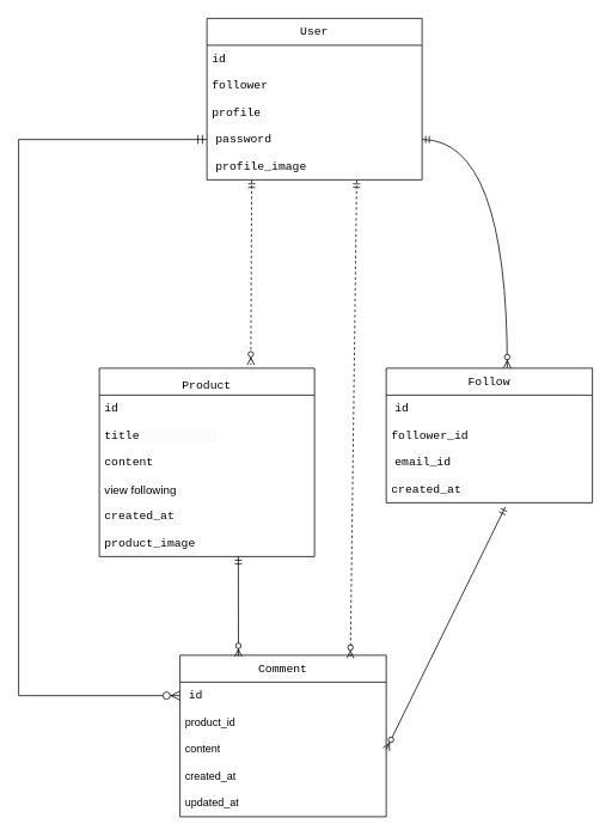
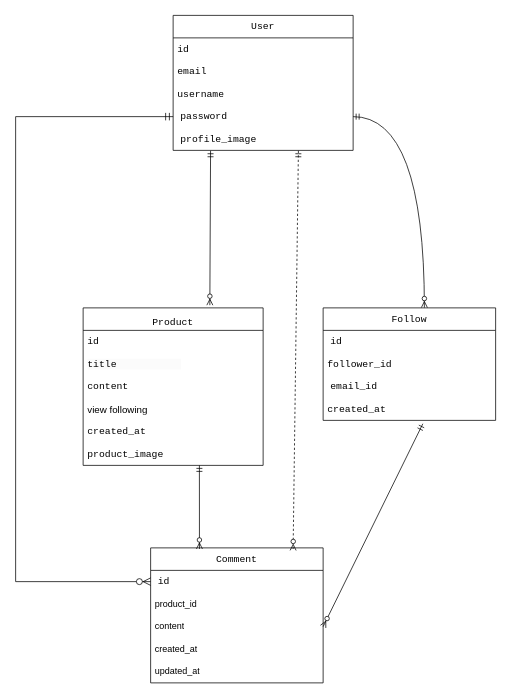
  <mxCell id="0" />
  <mxCell id="1" parent="0" />
  <mxCell id="2" value="&lt;div style=&quot;text-align: left;&quot;&gt;&lt;span style=&quot;background-color: transparent; color: light-dark(rgb(0, 0, 0), rgb(255, 255, 255)); font-size: 13px;&quot;&gt;&lt;font face=&quot;Menlo, Monaco, Courier New, monospace&quot;&gt;User&lt;/font&gt;&lt;/span&gt;&lt;/div&gt;" style="swimlane;fontStyle=0;childLayout=stackLayout;horizontal=1;startSize=30;horizontalStack=0;resizeParent=1;resizeParentMax=0;resizeLast=0;collapsible=1;marginBottom=0;whiteSpace=wrap;html=1;" parent="1" vertex="1"><mxGeometry x="230" y="20" width="240" height="180" as="geometry" /></mxCell>
  <mxCell id="3" value="&lt;font face=&quot;Menlo, Monaco, Courier New, monospace&quot;&gt;&lt;span style=&quot;font-size: 13px;&quot;&gt;id&lt;/span&gt;&lt;/font&gt;" style="text;strokeColor=none;fillColor=none;align=left;verticalAlign=middle;spacingLeft=4;spacingRight=4;overflow=hidden;points=[[0,0.5],[1,0.5]];portConstraint=eastwest;rotatable=0;whiteSpace=wrap;html=1;" parent="2" vertex="1"><mxGeometry y="30" width="240" height="30" as="geometry" /></mxCell>
- <mxCell id="4" value="&lt;font face=&quot;Menlo, Monaco, Courier New, monospace&quot;&gt;&lt;span style=&quot;font-size: 13px;&quot;&gt;follower&lt;/span&gt;&lt;/font&gt;" style="text;strokeColor=none;fillColor=none;align=left;verticalAlign=middle;spacingLeft=4;spacingRight=4;overflow=hidden;points=[[0,0.5],[1,0.5]];portConstraint=eastwest;rotatable=0;whiteSpace=wrap;html=1;" parent="2" vertex="1"><mxGeometry y="60" width="240" height="30" as="geometry" /></mxCell>
- <mxCell id="5" value="&lt;font face=&quot;Menlo, Monaco, Courier New, monospace&quot;&gt;&lt;span style=&quot;font-size: 13px;&quot;&gt;profile&lt;/span&gt;&lt;/font&gt;" style="text;strokeColor=none;fillColor=none;align=left;verticalAlign=middle;spacingLeft=4;spacingRight=4;overflow=hidden;points=[[0,0.5],[1,0.5]];portConstraint=eastwest;rotatable=0;whiteSpace=wrap;html=1;" parent="2" vertex="1"><mxGeometry y="90" width="240" height="30" as="geometry" /></mxCell>
+ <mxCell id="4" value="&lt;font face=&quot;Menlo, Monaco, Courier New, monospace&quot;&gt;&lt;span style=&quot;font-size: 13px;&quot;&gt;email&lt;/span&gt;&lt;/font&gt;" style="text;strokeColor=none;fillColor=none;align=left;verticalAlign=middle;spacingLeft=4;spacingRight=4;overflow=hidden;points=[[0,0.5],[1,0.5]];portConstraint=eastwest;rotatable=0;whiteSpace=wrap;html=1;" parent="2" vertex="1"><mxGeometry y="60" width="240" height="30" as="geometry" /></mxCell>
+ <mxCell id="5" value="&lt;font face=&quot;Menlo, Monaco, Courier New, monospace&quot;&gt;&lt;span style=&quot;font-size: 13px;&quot;&gt;username&lt;/span&gt;&lt;/font&gt;" style="text;strokeColor=none;fillColor=none;align=left;verticalAlign=middle;spacingLeft=4;spacingRight=4;overflow=hidden;points=[[0,0.5],[1,0.5]];portConstraint=eastwest;rotatable=0;whiteSpace=wrap;html=1;" parent="2" vertex="1"><mxGeometry y="90" width="240" height="30" as="geometry" /></mxCell>
  <mxCell id="6" value="&lt;span style=&quot;font-size: 13px; font-style: normal; font-variant-ligatures: normal; font-variant-caps: normal; font-weight: 400; letter-spacing: normal; orphans: 2; text-align: left; text-indent: 0px; text-transform: none; widows: 2; word-spacing: 0px; -webkit-text-stroke-width: 0px; white-space: normal; text-decoration-thickness: initial; text-decoration-style: initial; text-decoration-color: initial; background-color: var(--vscode-textCodeBlock-background); border-radius: 4px; padding: 1px 4px; word-break: break-word; font-family: Menlo, Monaco, &amp;quot;Courier New&amp;quot;, monospace; cursor: pointer; color: var(--vscode-textLink-foreground);&quot; class=&quot;markdown-inline-code&quot;&gt;&lt;span&gt;password&lt;/span&gt;&lt;/span&gt;" style="text;strokeColor=none;fillColor=none;align=left;verticalAlign=middle;spacingLeft=4;spacingRight=4;overflow=hidden;points=[[0,0.5],[1,0.5]];portConstraint=eastwest;rotatable=0;whiteSpace=wrap;html=1;" parent="2" vertex="1"><mxGeometry y="120" width="240" height="30" as="geometry" /></mxCell>
  <mxCell id="7" value="&lt;span style=&quot;font-size: 13px; font-style: normal; font-variant-ligatures: normal; font-variant-caps: normal; font-weight: 400; letter-spacing: normal; orphans: 2; text-align: left; text-indent: 0px; text-transform: none; widows: 2; word-spacing: 0px; -webkit-text-stroke-width: 0px; white-space: normal; text-decoration-thickness: initial; text-decoration-style: initial; text-decoration-color: initial; background-color: var(--vscode-textCodeBlock-background); border-radius: 4px; padding: 1px 4px; word-break: break-word; font-family: Menlo, Monaco, &amp;quot;Courier New&amp;quot;, monospace; cursor: pointer; color: var(--vscode-textLink-foreground);&quot; class=&quot;markdown-inline-code&quot;&gt;&lt;span&gt;profile_image&lt;/span&gt;&lt;/span&gt;" style="text;strokeColor=none;fillColor=none;align=left;verticalAlign=middle;spacingLeft=4;spacingRight=4;overflow=hidden;points=[[0,0.5],[1,0.5]];portConstraint=eastwest;rotatable=0;whiteSpace=wrap;html=1;" parent="2" vertex="1"><mxGeometry y="150" width="240" height="30" as="geometry" /></mxCell>
  <mxCell id="8" value="&lt;span style=&quot;font-family: Menlo, Monaco, &amp;quot;Courier New&amp;quot;, monospace; font-size: 13px; text-align: left;&quot;&gt;Product&lt;/span&gt;" style="swimlane;fontStyle=0;childLayout=stackLayout;horizontal=1;startSize=30;horizontalStack=0;resizeParent=1;resizeParentMax=0;resizeLast=0;collapsible=1;marginBottom=0;whiteSpace=wrap;html=1;verticalAlign=bottom;" parent="1" vertex="1"><mxGeometry x="110" y="410" width="240" height="210" as="geometry" /></mxCell>
  <mxCell id="9" value="&lt;span style=&quot;font-family: Menlo, Monaco, &amp;quot;Courier New&amp;quot;, monospace; font-size: 13px;&quot;&gt;id&lt;span style=&quot;white-space: pre;&quot;&gt;&#09;&lt;/span&gt;&lt;span style=&quot;white-space: pre;&quot;&gt;&#09;&lt;/span&gt;&lt;/span&gt;" style="text;strokeColor=none;fillColor=none;align=left;verticalAlign=middle;spacingLeft=4;spacingRight=4;overflow=hidden;points=[[0,0.5],[1,0.5]];portConstraint=eastwest;rotatable=0;whiteSpace=wrap;html=1;" parent="8" vertex="1"><mxGeometry y="30" width="240" height="30" as="geometry" /></mxCell>
  <mxCell id="10" value="&lt;span style=&quot;color: rgb(0, 0, 0); font-family: Menlo, Monaco, &amp;quot;Courier New&amp;quot;, monospace; font-size: 13px; font-style: normal; font-variant-ligatures: normal; font-variant-caps: normal; font-weight: 400; letter-spacing: normal; orphans: 2; text-align: left; text-indent: 0px; text-transform: none; widows: 2; word-spacing: 0px; -webkit-text-stroke-width: 0px; white-space: normal; background-color: rgb(251, 251, 251); text-decoration-thickness: initial; text-decoration-style: initial; text-decoration-color: initial; float: none; display: inline !important;&quot;&gt;title&lt;span style=&quot;white-space: pre;&quot;&gt;&#09;&lt;/span&gt;&lt;span style=&quot;white-space: pre;&quot;&gt;&#09;&lt;/span&gt;&lt;/span&gt;" style="text;strokeColor=none;fillColor=none;align=left;verticalAlign=middle;spacingLeft=4;spacingRight=4;overflow=hidden;points=[[0,0.5],[1,0.5]];portConstraint=eastwest;rotatable=0;whiteSpace=wrap;html=1;" parent="8" vertex="1"><mxGeometry y="60" width="240" height="30" as="geometry" /></mxCell>
  <mxCell id="11" value="&lt;font face=&quot;Menlo, Monaco, Courier New, monospace&quot;&gt;&lt;span style=&quot;font-size: 13px;&quot;&gt;content&lt;/span&gt;&lt;/font&gt;" style="text;strokeColor=none;fillColor=none;align=left;verticalAlign=middle;spacingLeft=4;spacingRight=4;overflow=hidden;points=[[0,0.5],[1,0.5]];portConstraint=eastwest;rotatable=0;whiteSpace=wrap;html=1;" parent="8" vertex="1"><mxGeometry y="90" width="240" height="30" as="geometry" /></mxCell>
  <mxCell id="12" value="&lt;font style=&quot;font-size: 13px;&quot;&gt;view following&lt;/font&gt;" style="text;strokeColor=none;fillColor=none;align=left;verticalAlign=middle;spacingLeft=4;spacingRight=4;overflow=hidden;points=[[0,0.5],[1,0.5]];portConstraint=eastwest;rotatable=0;whiteSpace=wrap;html=1;" parent="8" vertex="1"><mxGeometry y="120" width="240" height="30" as="geometry" /></mxCell>
  <mxCell id="13" value="&lt;font face=&quot;Menlo, Monaco, Courier New, monospace&quot;&gt;&lt;span style=&quot;font-size: 13px;&quot;&gt;created_at&lt;/span&gt;&lt;/font&gt;" style="text;strokeColor=none;fillColor=none;align=left;verticalAlign=middle;spacingLeft=4;spacingRight=4;overflow=hidden;points=[[0,0.5],[1,0.5]];portConstraint=eastwest;rotatable=0;whiteSpace=wrap;html=1;" parent="8" vertex="1"><mxGeometry y="150" width="240" height="30" as="geometry" /></mxCell>
  <mxCell id="14" value="&lt;font face=&quot;Menlo, Monaco, Courier New, monospace&quot;&gt;&lt;span style=&quot;font-size: 13px;&quot;&gt;product_image&lt;/span&gt;&lt;/font&gt;" style="text;strokeColor=none;fillColor=none;align=left;verticalAlign=middle;spacingLeft=4;spacingRight=4;overflow=hidden;points=[[0,0.5],[1,0.5]];portConstraint=eastwest;rotatable=0;whiteSpace=wrap;html=1;" parent="8" vertex="1"><mxGeometry y="180" width="240" height="30" as="geometry" /></mxCell>
  <mxCell id="15" value="&lt;div style=&quot;text-align: left;&quot;&gt;&lt;font face=&quot;Menlo, Monaco, Courier New, monospace&quot;&gt;&lt;span style=&quot;font-size: 13px;&quot;&gt;Comment&lt;/span&gt;&lt;/font&gt;&lt;/div&gt;" style="swimlane;fontStyle=0;childLayout=stackLayout;horizontal=1;startSize=30;horizontalStack=0;resizeParent=1;resizeParentMax=0;resizeLast=0;collapsible=1;marginBottom=0;whiteSpace=wrap;html=1;" parent="1" vertex="1"><mxGeometry x="200" y="730" width="230" height="180" as="geometry" /></mxCell>
  <mxCell id="16" value="&lt;span style=&quot;color: inherit; font-size: 13px; font-style: normal; font-variant-ligatures: normal; font-variant-caps: normal; font-weight: 400; letter-spacing: normal; orphans: 2; text-align: left; text-indent: 0px; text-transform: none; widows: 2; word-spacing: 0px; -webkit-text-stroke-width: 0px; white-space: normal; text-decoration-thickness: initial; text-decoration-style: initial; text-decoration-color: initial; background-color: var(--vscode-textCodeBlock-background); border-radius: 4px; padding: 1px 4px; word-break: break-word; font-family: Menlo, Monaco, &amp;quot;Courier New&amp;quot;, monospace; cursor: default;&quot; class=&quot;markdown-inline-code&quot;&gt;&lt;span&gt;id&lt;/span&gt;&lt;/span&gt;" style="text;strokeColor=none;fillColor=none;align=left;verticalAlign=middle;spacingLeft=4;spacingRight=4;overflow=hidden;points=[[0,0.5],[1,0.5]];portConstraint=eastwest;rotatable=0;whiteSpace=wrap;html=1;" parent="15" vertex="1"><mxGeometry y="30" width="230" height="30" as="geometry" /></mxCell>
  <mxCell id="17" value="&lt;div&gt;product_id&lt;/div&gt;" style="text;strokeColor=none;fillColor=none;align=left;verticalAlign=middle;spacingLeft=4;spacingRight=4;overflow=hidden;points=[[0,0.5],[1,0.5]];portConstraint=eastwest;rotatable=0;whiteSpace=wrap;html=1;" parent="15" vertex="1"><mxGeometry y="60" width="230" height="30" as="geometry" /></mxCell>
  <mxCell id="18" value="&lt;div&gt;content&lt;/div&gt;" style="text;strokeColor=none;fillColor=none;align=left;verticalAlign=middle;spacingLeft=4;spacingRight=4;overflow=hidden;points=[[0,0.5],[1,0.5]];portConstraint=eastwest;rotatable=0;whiteSpace=wrap;html=1;" parent="15" vertex="1"><mxGeometry y="90" width="230" height="30" as="geometry" /></mxCell>
  <mxCell id="19" value="&lt;div&gt;created_at&lt;/div&gt;" style="text;strokeColor=none;fillColor=none;align=left;verticalAlign=middle;spacingLeft=4;spacingRight=4;overflow=hidden;points=[[0,0.5],[1,0.5]];portConstraint=eastwest;rotatable=0;whiteSpace=wrap;html=1;" parent="15" vertex="1"><mxGeometry y="120" width="230" height="30" as="geometry" /></mxCell>
  <mxCell id="20" value="&lt;div&gt;updated_at&lt;/div&gt;" style="text;strokeColor=none;fillColor=none;align=left;verticalAlign=middle;spacingLeft=4;spacingRight=4;overflow=hidden;points=[[0,0.5],[1,0.5]];portConstraint=eastwest;rotatable=0;whiteSpace=wrap;html=1;" parent="15" vertex="1"><mxGeometry y="150" width="230" height="30" as="geometry" /></mxCell>
  <mxCell id="21" value="&lt;div style=&quot;text-align: left;&quot;&gt;&lt;span style=&quot;background-color: transparent; color: light-dark(rgb(0, 0, 0), rgb(255, 255, 255)); font-size: 13px;&quot;&gt;&lt;font face=&quot;Menlo, Monaco, Courier New, monospace&quot;&gt;Follow&lt;/font&gt;&lt;/span&gt;&lt;/div&gt;" style="swimlane;fontStyle=0;childLayout=stackLayout;horizontal=1;startSize=30;horizontalStack=0;resizeParent=1;resizeParentMax=0;resizeLast=0;collapsible=1;marginBottom=0;whiteSpace=wrap;html=1;" parent="1" vertex="1"><mxGeometry x="430" y="410" width="230" height="150" as="geometry" /></mxCell>
  <mxCell id="22" value="&lt;span style=&quot;color: inherit; font-size: 13px; font-style: normal; font-variant-ligatures: normal; font-variant-caps: normal; font-weight: 400; letter-spacing: normal; orphans: 2; text-align: left; text-indent: 0px; text-transform: none; widows: 2; word-spacing: 0px; -webkit-text-stroke-width: 0px; white-space: normal; text-decoration-thickness: initial; text-decoration-style: initial; text-decoration-color: initial; background-color: var(--vscode-textCodeBlock-background); border-radius: 4px; padding: 1px 4px; word-break: break-word; font-family: Menlo, Monaco, &amp;quot;Courier New&amp;quot;, monospace; cursor: default;&quot; class=&quot;markdown-inline-code&quot;&gt;&lt;span&gt;id&lt;/span&gt;&lt;/span&gt;&lt;span style=&quot;color: rgb(214, 214, 221); font-family: -apple-system, &amp;quot;system-ui&amp;quot;, &amp;quot;Nanum Gothic&amp;quot;, &amp;quot;Apple SD Gothic Neo&amp;quot;, AppleGothic, sans-serif; font-size: 13px; font-style: normal; font-variant-ligatures: normal; font-variant-caps: normal; font-weight: 400; letter-spacing: normal; orphans: 2; text-align: left; text-indent: 0px; text-transform: none; widows: 2; word-spacing: 0px; -webkit-text-stroke-width: 0px; white-space: normal; background-color: rgb(24, 24, 24); text-decoration-thickness: initial; text-decoration-style: initial; text-decoration-color: initial;&quot;&gt;&lt;/span&gt;" style="text;strokeColor=none;fillColor=none;align=left;verticalAlign=middle;spacingLeft=4;spacingRight=4;overflow=hidden;points=[[0,0.5],[1,0.5]];portConstraint=eastwest;rotatable=0;whiteSpace=wrap;html=1;" parent="21" vertex="1"><mxGeometry y="30" width="230" height="30" as="geometry" /></mxCell>
  <mxCell id="23" value="&lt;span style=&quot;font-family: Menlo, Monaco, &amp;quot;Courier New&amp;quot;, monospace; font-size: 13px;&quot;&gt;follower_id&lt;/span&gt;" style="text;strokeColor=none;fillColor=none;align=left;verticalAlign=middle;spacingLeft=4;spacingRight=4;overflow=hidden;points=[[0,0.5],[1,0.5]];portConstraint=eastwest;rotatable=0;whiteSpace=wrap;html=1;" parent="21" vertex="1"><mxGeometry y="60" width="230" height="30" as="geometry" /></mxCell>
  <mxCell id="24" value="&lt;span style=&quot;color: inherit; font-size: 13px; font-style: normal; font-variant-ligatures: normal; font-variant-caps: normal; font-weight: 400; letter-spacing: normal; orphans: 2; text-align: left; text-indent: 0px; text-transform: none; widows: 2; word-spacing: 0px; -webkit-text-stroke-width: 0px; white-space: normal; text-decoration-thickness: initial; text-decoration-style: initial; text-decoration-color: initial; background-color: var(--vscode-textCodeBlock-background); border-radius: 4px; padding: 1px 4px; word-break: break-word; font-family: Menlo, Monaco, &amp;quot;Courier New&amp;quot;, monospace; cursor: default;&quot; class=&quot;markdown-inline-code&quot;&gt;&lt;span&gt;email_id&lt;/span&gt;&lt;/span&gt;" style="text;strokeColor=none;fillColor=none;align=left;verticalAlign=middle;spacingLeft=4;spacingRight=4;overflow=hidden;points=[[0,0.5],[1,0.5]];portConstraint=eastwest;rotatable=0;whiteSpace=wrap;html=1;" parent="21" vertex="1"><mxGeometry y="90" width="230" height="30" as="geometry" /></mxCell>
  <mxCell id="25" value="&lt;font face=&quot;Menlo, Monaco, Courier New, monospace&quot;&gt;&lt;span style=&quot;font-size: 13px;&quot;&gt;created_at&lt;/span&gt;&lt;/font&gt;" style="text;strokeColor=none;fillColor=none;align=left;verticalAlign=middle;spacingLeft=4;spacingRight=4;overflow=hidden;points=[[0,0.5],[1,0.5]];portConstraint=eastwest;rotatable=0;whiteSpace=wrap;html=1;" parent="21" vertex="1"><mxGeometry y="120" width="230" height="30" as="geometry" /></mxCell>
  <mxCell id="26" value="" style="edgeStyle=elbowEdgeStyle;fontSize=12;html=1;endArrow=ERzeroToMany;startArrow=ERmandOne;rounded=0;startSize=8;endSize=8;entryX=0;entryY=0.5;entryDx=0;entryDy=0;exitX=0;exitY=0.5;exitDx=0;exitDy=0;" parent="1" source="6" target="16" edge="1"><mxGeometry width="100" height="100" relative="1" as="geometry"><mxPoint x="-110" y="150" as="sourcePoint" /><mxPoint x="100" y="-30" as="targetPoint" /><Array as="points"><mxPoint x="20" y="470" /></Array></mxGeometry></mxCell>
  <mxCell id="27" value="" style="fontSize=12;html=1;endArrow=ERzeroToMany;startArrow=ERmandOne;rounded=0;exitX=0.696;exitY=1.017;exitDx=0;exitDy=0;exitPerimeter=0;entryX=0.826;entryY=0.019;entryDx=0;entryDy=0;entryPerimeter=0;dashed=1;" edge="1" parent="1" source="7" target="15"><mxGeometry width="100" height="100" relative="1" as="geometry"><mxPoint x="390" y="230" as="sourcePoint" /><mxPoint x="460" y="270" as="targetPoint" /></mxGeometry></mxCell>
- <mxCell id="28" value="" style="fontSize=12;html=1;endArrow=ERzeroToMany;startArrow=ERmandOne;rounded=0;exitX=0.208;exitY=1.017;exitDx=0;exitDy=0;exitPerimeter=0;entryX=0.704;entryY=-0.017;entryDx=0;entryDy=0;entryPerimeter=0;dashed=1;" edge="1" parent="1" source="7" target="8"><mxGeometry width="100" height="100" relative="1" as="geometry"><mxPoint x="320" y="250" as="sourcePoint" /><mxPoint x="280" y="340" as="targetPoint" /></mxGeometry></mxCell>
+ <mxCell id="28" value="" style="fontSize=12;html=1;endArrow=ERzeroToMany;startArrow=ERmandOne;rounded=0;exitX=0.208;exitY=1.017;exitDx=0;exitDy=0;exitPerimeter=0;entryX=0.704;entryY=-0.017;entryDx=0;entryDy=0;entryPerimeter=0;" edge="1" parent="1" source="7" target="8"><mxGeometry width="100" height="100" relative="1" as="geometry"><mxPoint x="320" y="250" as="sourcePoint" /><mxPoint x="280" y="340" as="targetPoint" /></mxGeometry></mxCell>
  <mxCell id="29" value="" style="fontSize=12;html=1;endArrow=ERzeroToMany;startArrow=ERmandOne;rounded=0;entryX=0.283;entryY=0.008;entryDx=0;entryDy=0;entryPerimeter=0;exitX=0.646;exitY=1;exitDx=0;exitDy=0;exitPerimeter=0;" edge="1" parent="1" source="14" target="15"><mxGeometry width="100" height="100" relative="1" as="geometry"><mxPoint x="270" y="630" as="sourcePoint" /><mxPoint x="289" y="416" as="targetPoint" /></mxGeometry></mxCell>
  <mxCell id="30" value="" style="edgeStyle=orthogonalEdgeStyle;fontSize=12;html=1;endArrow=ERzeroToMany;startArrow=ERmandOne;rounded=0;curved=1;exitX=1;exitY=0.5;exitDx=0;exitDy=0;entryX=0.587;entryY=-0.003;entryDx=0;entryDy=0;entryPerimeter=0;" edge="1" parent="1" source="6" target="21"><mxGeometry width="100" height="100" relative="1" as="geometry"><mxPoint x="500" y="310" as="sourcePoint" /><mxPoint x="600" y="210" as="targetPoint" /></mxGeometry></mxCell>
  <mxCell id="31" value="" style="fontSize=12;html=1;endArrow=ERzeroToMany;startArrow=ERmandOne;rounded=0;exitX=0.578;exitY=1.15;exitDx=0;exitDy=0;exitPerimeter=0;entryX=1;entryY=0.5;entryDx=0;entryDy=0;" edge="1" parent="1" source="25" target="18"><mxGeometry width="100" height="100" relative="1" as="geometry"><mxPoint x="280" y="560" as="sourcePoint" /><mxPoint x="520" y="820" as="targetPoint" /></mxGeometry></mxCell>
